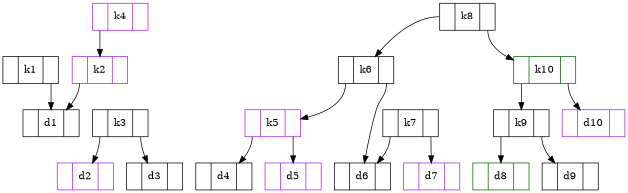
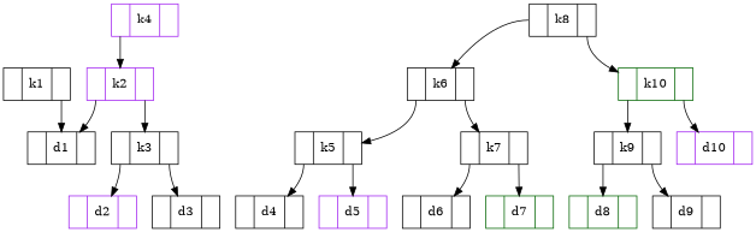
  digraph {
    node [color=black shape=record]
    edge [tailport=0]
    n1 [color=purple label="<0>  |<1>k4|<2>  "]
    n2 [color=purple label="<0>  |<1>k2|<2>  "]
    n3 [label="<0>  |<1>k3|<2>  "]
    n4 [label="<0>  |<1>d1|<2>  "]
    n5 [label="<0>  |<1>k8|<2>  "]
    n6 [label="<0>  |<1>k6|<2>  "]
    n7 [color=darkgreen label="<0>  |<1>k10|<2>  "]
    n8 [label="<0>  |<1>k1|<2>  "]
    n9 [color=purple label="<0>  |<1>d2|<2>  "]
    n10 [label="<0>  |<1>d3|<2>  "]
-   n11 [color=purple label="<0>  |<1>k5|<2>  "]
+   n11 [label="<0>  |<1>k5|<2>  "]
    n12 [label="<0>  |<1>k7|<2>  "]
    n13 [label="<0>  |<1>k9|<2>  "]
    n14 [color=purple label="<0>  |<1>d10|<2>  "]
    n15 [label="<0>  |<1>d4|<2>  "]
    n16 [color=purple label="<0>  |<1>d5|<2>  "]
    n17 [label="<0>  |<1>d6|<2>  "]
-   n18 [color=purple label="<0>  |<1>d7|<2>  "]
+   n18 [color=darkgreen label="<0>  |<1>d7|<2>  "]
    n19 [color=darkgreen label="<0>  |<1>d8|<2>  "]
    n20 [label="<0>  |<1>d9|<2>  "]
    n1 -> n2
+   n2 -> n3 [tailport=2]
    n2 -> n4
    n3 -> n9
    n3 -> n10 [tailport=2]
    n5 -> n6
    n5 -> n7 [tailport=2]
    n6 -> n11
-   n6 -> n17 [tailport=2]
+   n6 -> n12 [tailport=2]
    n7 -> n13
    n7 -> n14 [tailport=2]
    n8 -> n4 [tailport=2]
    n11 -> n15
    n11 -> n16 [tailport=2]
    n12 -> n17
    n12 -> n18 [tailport=2]
    n13 -> n19
    n13 -> n20 [tailport=2]
  }
